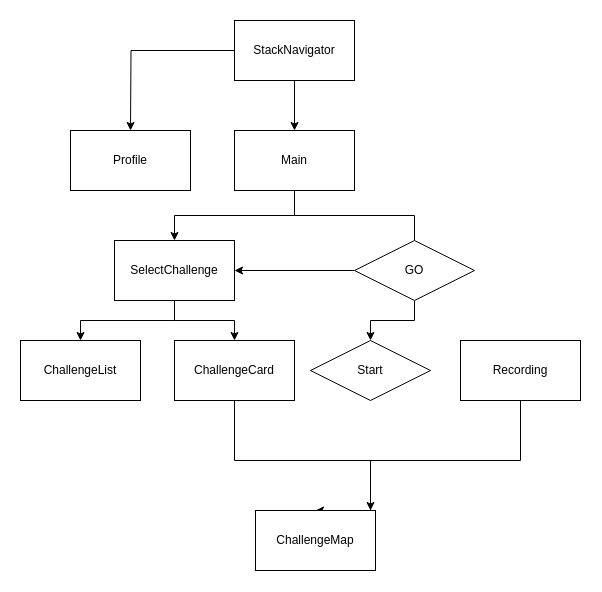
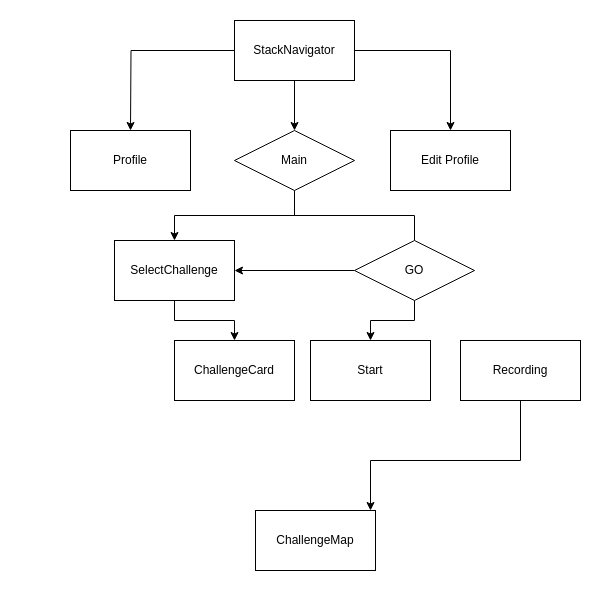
  <mxCell id="0" />
  <mxCell id="1" parent="0" />
  <mxCell id="2" style="edgeStyle=orthogonalEdgeStyle;rounded=0;orthogonalLoop=1;jettySize=auto;html=1;" edge="1" parent="1" source="5"><mxGeometry relative="1" as="geometry"><mxPoint x="130" y="130" as="targetPoint" /></mxGeometry></mxCell>
  <mxCell id="3" style="edgeStyle=orthogonalEdgeStyle;rounded=0;orthogonalLoop=1;jettySize=auto;html=1;" edge="1" parent="1" source="5" target="9"><mxGeometry relative="1" as="geometry" /></mxCell>
+ <mxCell id="4" style="edgeStyle=orthogonalEdgeStyle;rounded=0;orthogonalLoop=1;jettySize=auto;html=1;entryX=0.5;entryY=0;entryDx=0;entryDy=0;" edge="1" parent="1" source="5" target="10"><mxGeometry relative="1" as="geometry" /></mxCell>
  <mxCell id="5" value="StackNavigator" style="rounded=0;whiteSpace=wrap;html=1;" vertex="1" parent="1"><mxGeometry x="234" y="20" width="120" height="60" as="geometry" /></mxCell>
  <mxCell id="6" value="Profile" style="rounded=0;whiteSpace=wrap;html=1;" vertex="1" parent="1"><mxGeometry x="70" y="130" width="120" height="60" as="geometry" /></mxCell>
  <mxCell id="7" style="edgeStyle=orthogonalEdgeStyle;rounded=0;orthogonalLoop=1;jettySize=auto;html=1;entryX=0.5;entryY=0;entryDx=0;entryDy=0;" edge="1" parent="1" source="9" target="13"><mxGeometry relative="1" as="geometry" /></mxCell>
  <mxCell id="8" style="edgeStyle=orthogonalEdgeStyle;rounded=0;orthogonalLoop=1;jettySize=auto;html=1;entryX=0.5;entryY=0;entryDx=0;entryDy=0;endArrow=none;" edge="1" parent="1" source="9" target="16"><mxGeometry relative="1" as="geometry" /></mxCell>
- <mxCell id="9" value="Main" style="rounded=0;whiteSpace=wrap;html=1;" vertex="1" parent="1"><mxGeometry x="234" y="130" width="120" height="60" as="geometry" /></mxCell>
- <mxCell id="11" style="edgeStyle=orthogonalEdgeStyle;rounded=0;orthogonalLoop=1;jettySize=auto;html=1;entryX=0.5;entryY=0;entryDx=0;entryDy=0;" edge="1" parent="1" source="13" target="17"><mxGeometry relative="1" as="geometry" /></mxCell>
+ <mxCell id="9" value="Main" style="rhombus;whiteSpace=wrap;html=1;" vertex="1" parent="1"><mxGeometry x="234" y="130" width="120" height="60" as="geometry" /></mxCell>
+ <mxCell id="10" value="Edit Profile" style="rounded=0;whiteSpace=wrap;html=1;" vertex="1" parent="1"><mxGeometry x="390" y="130" width="120" height="60" as="geometry" /></mxCell>
  <mxCell id="12" style="edgeStyle=orthogonalEdgeStyle;rounded=0;orthogonalLoop=1;jettySize=auto;html=1;entryX=0.5;entryY=0;entryDx=0;entryDy=0;" edge="1" parent="1" source="13" target="19"><mxGeometry relative="1" as="geometry" /></mxCell>
  <mxCell id="13" value="SelectChallenge" style="rounded=0;whiteSpace=wrap;html=1;" vertex="1" parent="1"><mxGeometry x="114" y="240" width="120" height="60" as="geometry" /></mxCell>
  <mxCell id="14" style="edgeStyle=orthogonalEdgeStyle;rounded=0;orthogonalLoop=1;jettySize=auto;html=1;exitX=0.5;exitY=1;exitDx=0;exitDy=0;" edge="1" parent="1" source="16" target="20"><mxGeometry relative="1" as="geometry" /></mxCell>
  <mxCell id="15" style="edgeStyle=orthogonalEdgeStyle;rounded=0;orthogonalLoop=1;jettySize=auto;html=1;" edge="1" parent="1" source="16" target="13"><mxGeometry relative="1" as="geometry" /></mxCell>
  <mxCell id="16" value="GO" style="rhombus;whiteSpace=wrap;html=1;" vertex="1" parent="1"><mxGeometry x="354" y="240" width="120" height="60" as="geometry" /></mxCell>
- <mxCell id="17" value="ChallengeList" style="rounded=0;whiteSpace=wrap;html=1;" vertex="1" parent="1"><mxGeometry x="20" y="340" width="120" height="60" as="geometry" /></mxCell>
- <mxCell id="18" style="edgeStyle=orthogonalEdgeStyle;rounded=0;orthogonalLoop=1;jettySize=auto;html=1;entryX=0.5;entryY=0;entryDx=0;entryDy=0;" edge="1" parent="1" source="19" target="23"><mxGeometry relative="1" as="geometry"><mxPoint x="320" y="540" as="targetPoint" /><Array as="points"><mxPoint x="234" y="460" /><mxPoint x="370" y="460" /></Array></mxGeometry></mxCell>
  <mxCell id="19" value="ChallengeCard" style="rounded=0;whiteSpace=wrap;html=1;" vertex="1" parent="1"><mxGeometry x="174" y="340" width="120" height="60" as="geometry" /></mxCell>
- <mxCell id="20" value="Start" style="rhombus;whiteSpace=wrap;html=1;" vertex="1" parent="1"><mxGeometry x="310" y="340" width="120" height="60" as="geometry" /></mxCell>
+ <mxCell id="20" value="Start" style="rounded=0;whiteSpace=wrap;html=1;" vertex="1" parent="1"><mxGeometry x="310" y="340" width="120" height="60" as="geometry" /></mxCell>
  <mxCell id="21" style="edgeStyle=orthogonalEdgeStyle;rounded=0;orthogonalLoop=1;jettySize=auto;html=1;" edge="1" parent="1" source="22" target="23"><mxGeometry relative="1" as="geometry"><Array as="points"><mxPoint x="520" y="460" /><mxPoint x="370" y="460" /></Array></mxGeometry></mxCell>
  <mxCell id="22" value="Recording" style="rounded=0;whiteSpace=wrap;html=1;" vertex="1" parent="1"><mxGeometry x="460" y="340" width="120" height="60" as="geometry" /></mxCell>
  <mxCell id="23" value="ChallengeMap" style="rounded=0;whiteSpace=wrap;html=1;" vertex="1" parent="1"><mxGeometry x="255" y="510" width="120" height="60" as="geometry" /></mxCell>
